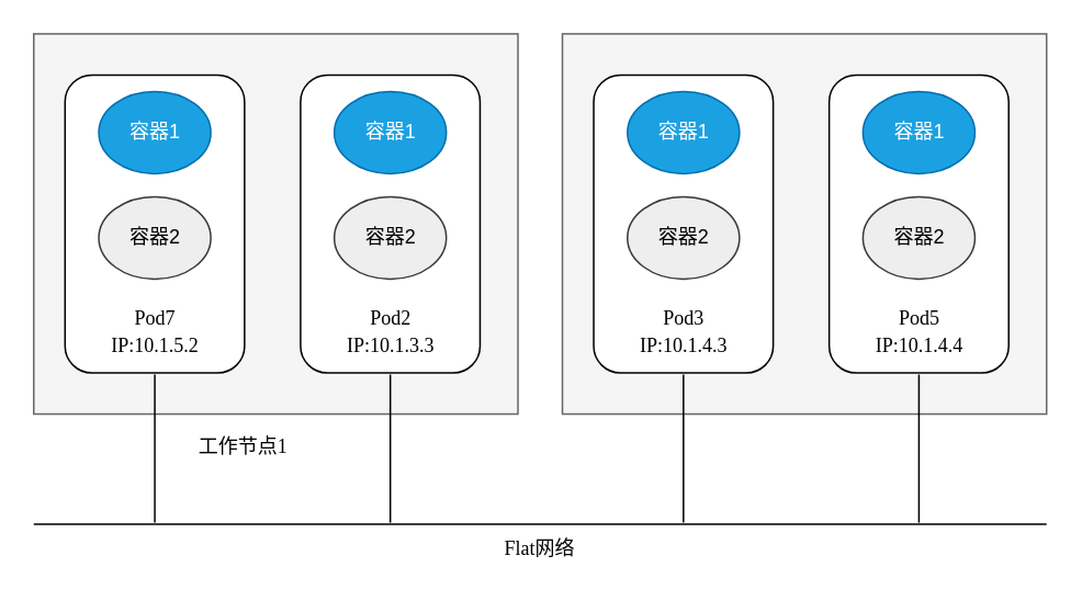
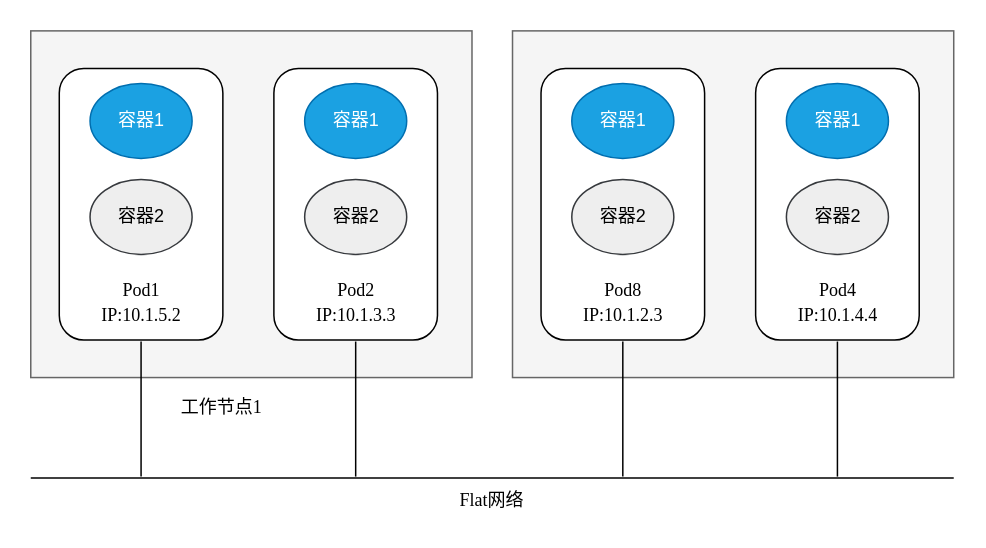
  <mxCell id="0" />
  <mxCell id="1" parent="0" />
  <mxCell id="2" value="" style="rounded=0;whiteSpace=wrap;html=1;fillColor=#f5f5f5;strokeColor=#666666;fontColor=#333333;" vertex="1" parent="1"><mxGeometry x="20" y="20" width="294" height="231" as="geometry" /></mxCell>
  <mxCell id="3" value="" style="rounded=1;whiteSpace=wrap;html=1;" vertex="1" parent="1"><mxGeometry x="39" y="45" width="109" height="181" as="geometry" /></mxCell>
  <mxCell id="4" value="容器1" style="ellipse;whiteSpace=wrap;html=1;fillColor=#1ba1e2;strokeColor=#006EAF;fontColor=#ffffff;" vertex="1" parent="1"><mxGeometry x="59.5" y="55" width="68" height="50" as="geometry" /></mxCell>
  <mxCell id="5" value="容器2" style="ellipse;whiteSpace=wrap;html=1;fillColor=#eeeeee;strokeColor=#36393d;" vertex="1" parent="1"><mxGeometry x="59.5" y="119" width="68" height="50" as="geometry" /></mxCell>
- <mxCell id="6" value="&lt;font face=&quot;Garamond&quot;&gt;Pod7&lt;/font&gt;" style="text;html=1;strokeColor=none;fillColor=none;align=center;verticalAlign=middle;whiteSpace=wrap;rounded=0;" vertex="1" parent="1"><mxGeometry x="73.5" y="183" width="40" height="20" as="geometry" /></mxCell>
+ <mxCell id="6" value="&lt;font face=&quot;Garamond&quot;&gt;Pod1&lt;/font&gt;" style="text;html=1;strokeColor=none;fillColor=none;align=center;verticalAlign=middle;whiteSpace=wrap;rounded=0;" vertex="1" parent="1"><mxGeometry x="73.5" y="183" width="40" height="20" as="geometry" /></mxCell>
  <mxCell id="7" value="&lt;font face=&quot;Garamond&quot;&gt;IP:10.1.5.2&lt;/font&gt;" style="text;html=1;strokeColor=none;fillColor=none;align=center;verticalAlign=middle;whiteSpace=wrap;rounded=0;" vertex="1" parent="1"><mxGeometry x="73.5" y="200" width="40" height="20" as="geometry" /></mxCell>
  <mxCell id="8" value="" style="rounded=1;whiteSpace=wrap;html=1;" vertex="1" parent="1"><mxGeometry x="182" y="45" width="109" height="181" as="geometry" /></mxCell>
  <mxCell id="9" value="容器1" style="ellipse;whiteSpace=wrap;html=1;fillColor=#1ba1e2;strokeColor=#006EAF;fontColor=#ffffff;" vertex="1" parent="1"><mxGeometry x="202.5" y="55" width="68" height="50" as="geometry" /></mxCell>
  <mxCell id="10" value="容器2" style="ellipse;whiteSpace=wrap;html=1;fillColor=#eeeeee;strokeColor=#36393d;" vertex="1" parent="1"><mxGeometry x="202.5" y="119" width="68" height="50" as="geometry" /></mxCell>
  <mxCell id="11" value="&lt;font face=&quot;Garamond&quot;&gt;IP:10.1.3.3&lt;/font&gt;" style="text;html=1;strokeColor=none;fillColor=none;align=center;verticalAlign=middle;whiteSpace=wrap;rounded=0;" vertex="1" parent="1"><mxGeometry x="216.5" y="200" width="40" height="20" as="geometry" /></mxCell>
  <mxCell id="12" value="&lt;font face=&quot;Garamond&quot;&gt;Pod2&lt;/font&gt;" style="text;html=1;strokeColor=none;fillColor=none;align=center;verticalAlign=middle;whiteSpace=wrap;rounded=0;" vertex="1" parent="1"><mxGeometry x="216.5" y="183" width="40" height="20" as="geometry" /></mxCell>
  <mxCell id="13" value="" style="rounded=0;whiteSpace=wrap;html=1;fillColor=#f5f5f5;strokeColor=#666666;fontColor=#333333;" vertex="1" parent="1"><mxGeometry x="341" y="20" width="294" height="231" as="geometry" /></mxCell>
  <mxCell id="14" value="" style="rounded=1;whiteSpace=wrap;html=1;" vertex="1" parent="1"><mxGeometry x="360" y="45" width="109" height="181" as="geometry" /></mxCell>
  <mxCell id="15" value="容器1" style="ellipse;whiteSpace=wrap;html=1;fillColor=#1ba1e2;strokeColor=#006EAF;fontColor=#ffffff;" vertex="1" parent="1"><mxGeometry x="380.5" y="55" width="68" height="50" as="geometry" /></mxCell>
  <mxCell id="16" value="容器2" style="ellipse;whiteSpace=wrap;html=1;fillColor=#eeeeee;strokeColor=#36393d;" vertex="1" parent="1"><mxGeometry x="380.5" y="119" width="68" height="50" as="geometry" /></mxCell>
- <mxCell id="17" value="&lt;font face=&quot;Garamond&quot;&gt;Pod3&lt;/font&gt;" style="text;html=1;strokeColor=none;fillColor=none;align=center;verticalAlign=middle;whiteSpace=wrap;rounded=0;" vertex="1" parent="1"><mxGeometry x="394.5" y="183" width="40" height="20" as="geometry" /></mxCell>
- <mxCell id="18" value="&lt;font face=&quot;Garamond&quot;&gt;IP:10.1.4.3&lt;/font&gt;" style="text;html=1;strokeColor=none;fillColor=none;align=center;verticalAlign=middle;whiteSpace=wrap;rounded=0;" vertex="1" parent="1"><mxGeometry x="394.5" y="200" width="40" height="20" as="geometry" /></mxCell>
+ <mxCell id="17" value="&lt;font face=&quot;Garamond&quot;&gt;Pod8&lt;/font&gt;" style="text;html=1;strokeColor=none;fillColor=none;align=center;verticalAlign=middle;whiteSpace=wrap;rounded=0;" vertex="1" parent="1"><mxGeometry x="394.5" y="183" width="40" height="20" as="geometry" /></mxCell>
+ <mxCell id="18" value="&lt;font face=&quot;Garamond&quot;&gt;IP:10.1.2.3&lt;/font&gt;" style="text;html=1;strokeColor=none;fillColor=none;align=center;verticalAlign=middle;whiteSpace=wrap;rounded=0;" vertex="1" parent="1"><mxGeometry x="394.5" y="200" width="40" height="20" as="geometry" /></mxCell>
  <mxCell id="19" value="" style="rounded=1;whiteSpace=wrap;html=1;" vertex="1" parent="1"><mxGeometry x="503" y="45" width="109" height="181" as="geometry" /></mxCell>
  <mxCell id="20" value="容器1" style="ellipse;whiteSpace=wrap;html=1;fillColor=#1ba1e2;strokeColor=#006EAF;fontColor=#ffffff;" vertex="1" parent="1"><mxGeometry x="523.5" y="55" width="68" height="50" as="geometry" /></mxCell>
  <mxCell id="21" value="容器2" style="ellipse;whiteSpace=wrap;html=1;fillColor=#eeeeee;strokeColor=#36393d;" vertex="1" parent="1"><mxGeometry x="523.5" y="119" width="68" height="50" as="geometry" /></mxCell>
  <mxCell id="22" value="&lt;font face=&quot;Garamond&quot;&gt;IP:10.1.4.4&lt;br&gt;&lt;/font&gt;" style="text;html=1;strokeColor=none;fillColor=none;align=center;verticalAlign=middle;whiteSpace=wrap;rounded=0;" vertex="1" parent="1"><mxGeometry x="537.5" y="200" width="40" height="20" as="geometry" /></mxCell>
- <mxCell id="23" value="&lt;font face=&quot;Garamond&quot;&gt;Pod5&lt;/font&gt;" style="text;html=1;strokeColor=none;fillColor=none;align=center;verticalAlign=middle;whiteSpace=wrap;rounded=0;" vertex="1" parent="1"><mxGeometry x="537.5" y="183" width="40" height="20" as="geometry" /></mxCell>
+ <mxCell id="23" value="&lt;font face=&quot;Garamond&quot;&gt;Pod4&lt;/font&gt;" style="text;html=1;strokeColor=none;fillColor=none;align=center;verticalAlign=middle;whiteSpace=wrap;rounded=0;" vertex="1" parent="1"><mxGeometry x="537.5" y="183" width="40" height="20" as="geometry" /></mxCell>
  <mxCell id="24" value="" style="line;strokeWidth=1;html=1;fillColor=none;gradientColor=#ffffff;" vertex="1" parent="1"><mxGeometry x="20" y="296" width="615" height="44" as="geometry" /></mxCell>
  <mxCell id="25" value="" style="line;strokeWidth=1;direction=south;html=1;fillColor=none;gradientColor=#ffffff;" vertex="1" parent="1"><mxGeometry x="88.5" y="227" width="10" height="90" as="geometry" /></mxCell>
  <mxCell id="26" value="" style="line;strokeWidth=1;direction=south;html=1;fillColor=none;gradientColor=#ffffff;" vertex="1" parent="1"><mxGeometry x="231.5" y="227" width="10" height="90" as="geometry" /></mxCell>
  <mxCell id="27" value="" style="line;strokeWidth=1;direction=south;html=1;fillColor=none;gradientColor=#ffffff;" vertex="1" parent="1"><mxGeometry x="409.5" y="227" width="10" height="90" as="geometry" /></mxCell>
  <mxCell id="28" value="" style="line;strokeWidth=1;direction=south;html=1;fillColor=none;gradientColor=#ffffff;" vertex="1" parent="1"><mxGeometry x="552.5" y="227" width="10" height="90" as="geometry" /></mxCell>
  <mxCell id="29" value="&lt;font face=&quot;Garamond&quot;&gt;Flat网络&lt;/font&gt;" style="text;html=1;strokeColor=none;fillColor=none;align=center;verticalAlign=middle;whiteSpace=wrap;rounded=0;" vertex="1" parent="1"><mxGeometry x="295.25" y="323" width="64.5" height="20" as="geometry" /></mxCell>
  <mxCell id="30" value="&lt;font face=&quot;Garamond&quot;&gt;工作节点1&lt;/font&gt;" style="text;html=1;strokeColor=none;fillColor=none;align=center;verticalAlign=middle;whiteSpace=wrap;rounded=0;" vertex="1" parent="1"><mxGeometry x="114.75" y="261" width="64.5" height="20" as="geometry" /></mxCell>
